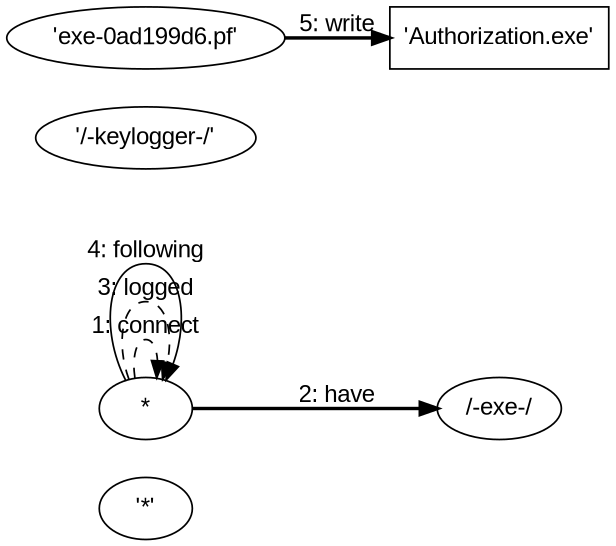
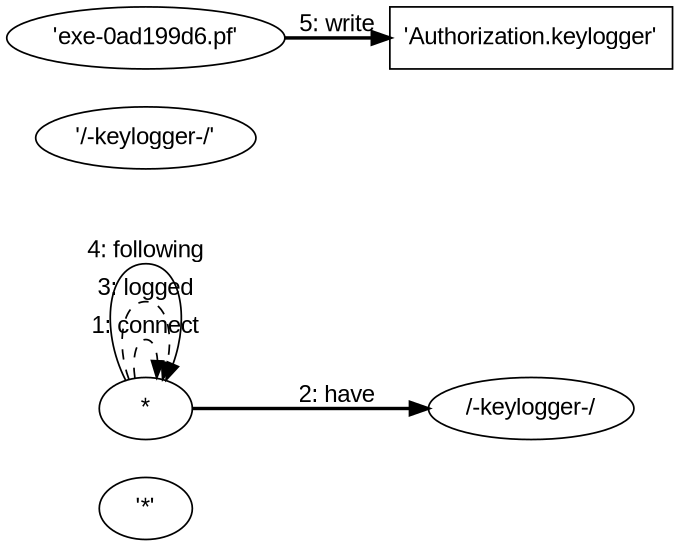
  digraph {
    engine=neato
    fixedsize=false
    fontname="Liberation Sans"
    fontsize=10
    nodesep=0.3
    rankdir=LR
    ranksep=0
    splines=true
    node [fontname="Liberation Sans" node_type=file shape=ellipse]
    edge [fontname="Liberation Sans" style=dashed]
    "'*'"
    "*" [node_type="" shape=""]
-   "/-keylogger-/" [label="/-exe-/" node_type="" shape=""]
+   "/-keylogger-/" [node_type="" shape=""]
    "'/-keylogger-/'"
-   "'Authorization.exe'" [node_type=Process shape=box]
+   "'Authorization.exe'" [node_type=Process shape=box label="'Authorization.keylogger'"]
    "'exe-0ad199d6.pf'"
    "*" -> "*" [label="1: connect"]
    "*" -> "*" [label="3: logged"]
    "*" -> "*" [label="4: following" style=solid]
    "*" -> "/-keylogger-/" [label="2: have" style=bold]
    "'exe-0ad199d6.pf'" -> "'Authorization.exe'" [label="5: write" style=bold]
  }
